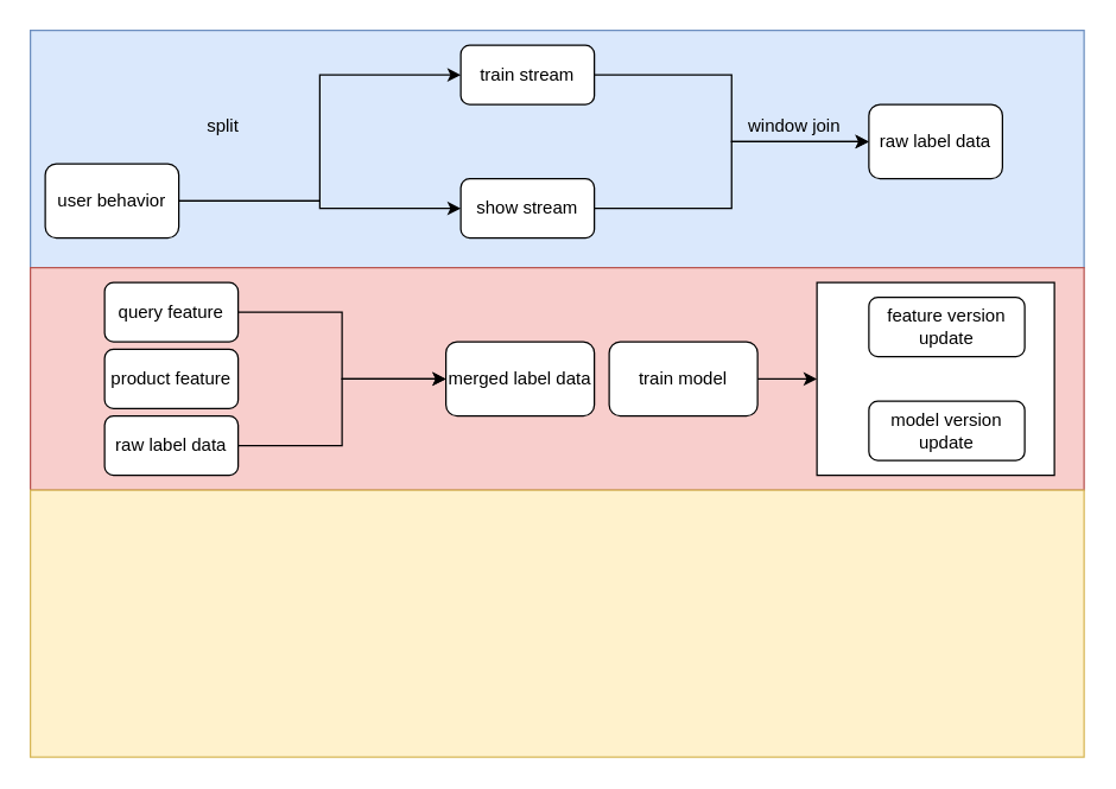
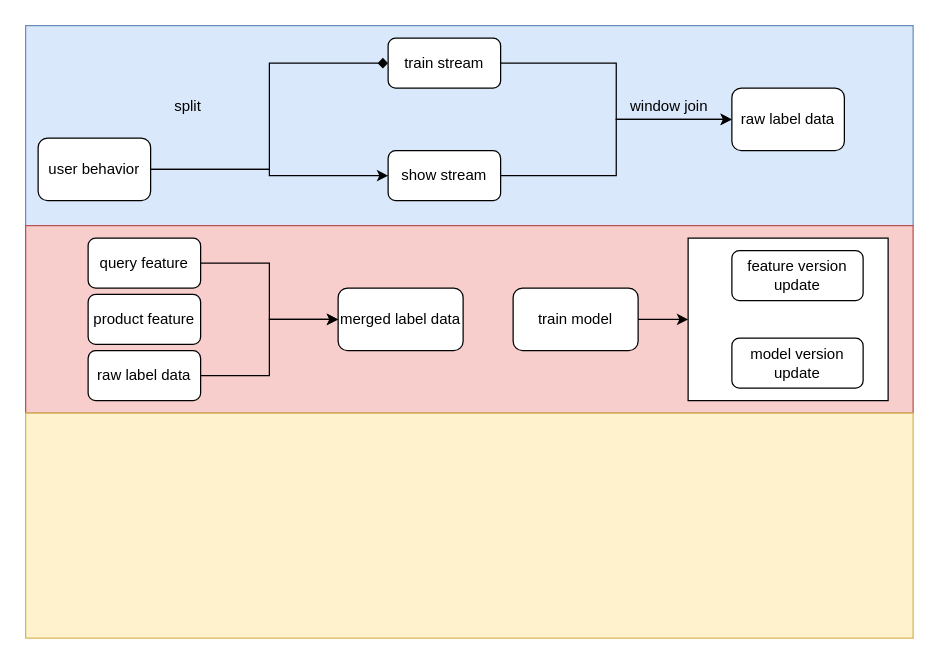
  <mxCell id="0" />
  <mxCell id="1" parent="0" />
  <mxCell id="2" value="" style="rounded=0;whiteSpace=wrap;html=1;fillColor=#dae8fc;strokeColor=#6c8ebf;" vertex="1" parent="1"><mxGeometry x="20" y="20" width="710" height="160" as="geometry" /></mxCell>
- <mxCell id="3" style="edgeStyle=orthogonalEdgeStyle;rounded=0;orthogonalLoop=1;jettySize=auto;html=1;entryX=0;entryY=0.5;entryDx=0;entryDy=0;" edge="1" parent="1" source="5" target="7"><mxGeometry relative="1" as="geometry" /></mxCell>
+ <mxCell id="3" style="edgeStyle=orthogonalEdgeStyle;rounded=0;orthogonalLoop=1;jettySize=auto;html=1;entryX=0;entryY=0.5;entryDx=0;entryDy=0;endArrow=diamond;" edge="1" parent="1" source="5" target="7"><mxGeometry relative="1" as="geometry" /></mxCell>
  <mxCell id="4" style="edgeStyle=orthogonalEdgeStyle;rounded=0;orthogonalLoop=1;jettySize=auto;html=1;" edge="1" parent="1" source="5" target="9"><mxGeometry relative="1" as="geometry" /></mxCell>
  <mxCell id="5" value="user behavior" style="rounded=1;whiteSpace=wrap;html=1;" vertex="1" parent="1"><mxGeometry x="30" y="110" width="90" height="50" as="geometry" /></mxCell>
  <mxCell id="6" style="edgeStyle=orthogonalEdgeStyle;rounded=0;orthogonalLoop=1;jettySize=auto;html=1;entryX=0;entryY=0.5;entryDx=0;entryDy=0;" edge="1" parent="1" source="7" target="10"><mxGeometry relative="1" as="geometry" /></mxCell>
  <mxCell id="7" value="train stream" style="rounded=1;whiteSpace=wrap;html=1;" vertex="1" parent="1"><mxGeometry x="310" y="30" width="90" height="40" as="geometry" /></mxCell>
  <mxCell id="8" style="edgeStyle=orthogonalEdgeStyle;rounded=0;orthogonalLoop=1;jettySize=auto;html=1;entryX=0;entryY=0.5;entryDx=0;entryDy=0;" edge="1" parent="1" source="9" target="10"><mxGeometry relative="1" as="geometry" /></mxCell>
  <mxCell id="9" value="show stream" style="rounded=1;whiteSpace=wrap;html=1;" vertex="1" parent="1"><mxGeometry x="310" y="120" width="90" height="40" as="geometry" /></mxCell>
  <mxCell id="10" value="raw label data" style="rounded=1;whiteSpace=wrap;html=1;" vertex="1" parent="1"><mxGeometry x="585" y="70" width="90" height="50" as="geometry" /></mxCell>
  <mxCell id="11" value="split" style="text;html=1;strokeColor=none;fillColor=none;align=center;verticalAlign=middle;whiteSpace=wrap;rounded=0;" vertex="1" parent="1"><mxGeometry x="120" y="70" width="60" height="30" as="geometry" /></mxCell>
  <mxCell id="12" value="window join" style="text;html=1;strokeColor=none;fillColor=none;align=center;verticalAlign=middle;whiteSpace=wrap;rounded=0;" vertex="1" parent="1"><mxGeometry x="500" y="70" width="70" height="30" as="geometry" /></mxCell>
  <mxCell id="13" value="" style="rounded=0;whiteSpace=wrap;html=1;fillColor=#f8cecc;strokeColor=#b85450;" vertex="1" parent="1"><mxGeometry x="20" y="180" width="710" height="150" as="geometry" /></mxCell>
  <mxCell id="14" style="edgeStyle=orthogonalEdgeStyle;rounded=0;orthogonalLoop=1;jettySize=auto;html=1;entryX=0;entryY=0.5;entryDx=0;entryDy=0;" edge="1" parent="1" source="15" target="19"><mxGeometry relative="1" as="geometry" /></mxCell>
  <mxCell id="15" value="query feature" style="rounded=1;whiteSpace=wrap;html=1;" vertex="1" parent="1"><mxGeometry x="70" y="190" width="90" height="40" as="geometry" /></mxCell>
  <mxCell id="16" value="product feature" style="rounded=1;whiteSpace=wrap;html=1;" vertex="1" parent="1"><mxGeometry x="70" y="235" width="90" height="40" as="geometry" /></mxCell>
  <mxCell id="17" style="edgeStyle=orthogonalEdgeStyle;rounded=0;orthogonalLoop=1;jettySize=auto;html=1;entryX=0;entryY=0.5;entryDx=0;entryDy=0;" edge="1" parent="1" source="18" target="19"><mxGeometry relative="1" as="geometry" /></mxCell>
  <mxCell id="18" value="raw label data" style="rounded=1;whiteSpace=wrap;html=1;" vertex="1" parent="1"><mxGeometry x="70" y="280" width="90" height="40" as="geometry" /></mxCell>
- <mxCell id="19" value="merged label data" style="rounded=1;whiteSpace=wrap;html=1;" vertex="1" parent="1"><mxGeometry x="300" y="230" width="100" height="50" as="geometry" /></mxCell>
+ <mxCell id="19" value="merged label data" style="rounded=1;whiteSpace=wrap;html=1;" vertex="1" parent="1"><mxGeometry x="270" y="230" width="100" height="50" as="geometry" /></mxCell>
  <mxCell id="20" style="edgeStyle=orthogonalEdgeStyle;rounded=0;orthogonalLoop=1;jettySize=auto;html=1;entryX=0;entryY=0.5;entryDx=0;entryDy=0;" edge="1" parent="1" source="21" target="22"><mxGeometry relative="1" as="geometry" /></mxCell>
  <mxCell id="21" value="train model" style="rounded=1;whiteSpace=wrap;html=1;" vertex="1" parent="1"><mxGeometry x="410" y="230" width="100" height="50" as="geometry" /></mxCell>
  <mxCell id="22" value="" style="rounded=0;whiteSpace=wrap;html=1;" vertex="1" parent="1"><mxGeometry x="550" y="190" width="160" height="130" as="geometry" /></mxCell>
  <mxCell id="23" value="feature version update" style="rounded=1;whiteSpace=wrap;html=1;" vertex="1" parent="1"><mxGeometry x="585" y="200" width="105" height="40" as="geometry" /></mxCell>
  <mxCell id="24" value="model version&lt;br&gt;update" style="rounded=1;whiteSpace=wrap;html=1;" vertex="1" parent="1"><mxGeometry x="585" y="270" width="105" height="40" as="geometry" /></mxCell>
  <mxCell id="25" value="" style="rounded=0;whiteSpace=wrap;html=1;fillColor=#fff2cc;strokeColor=#d6b656;" vertex="1" parent="1"><mxGeometry x="20" y="330" width="710" height="180" as="geometry" /></mxCell>
